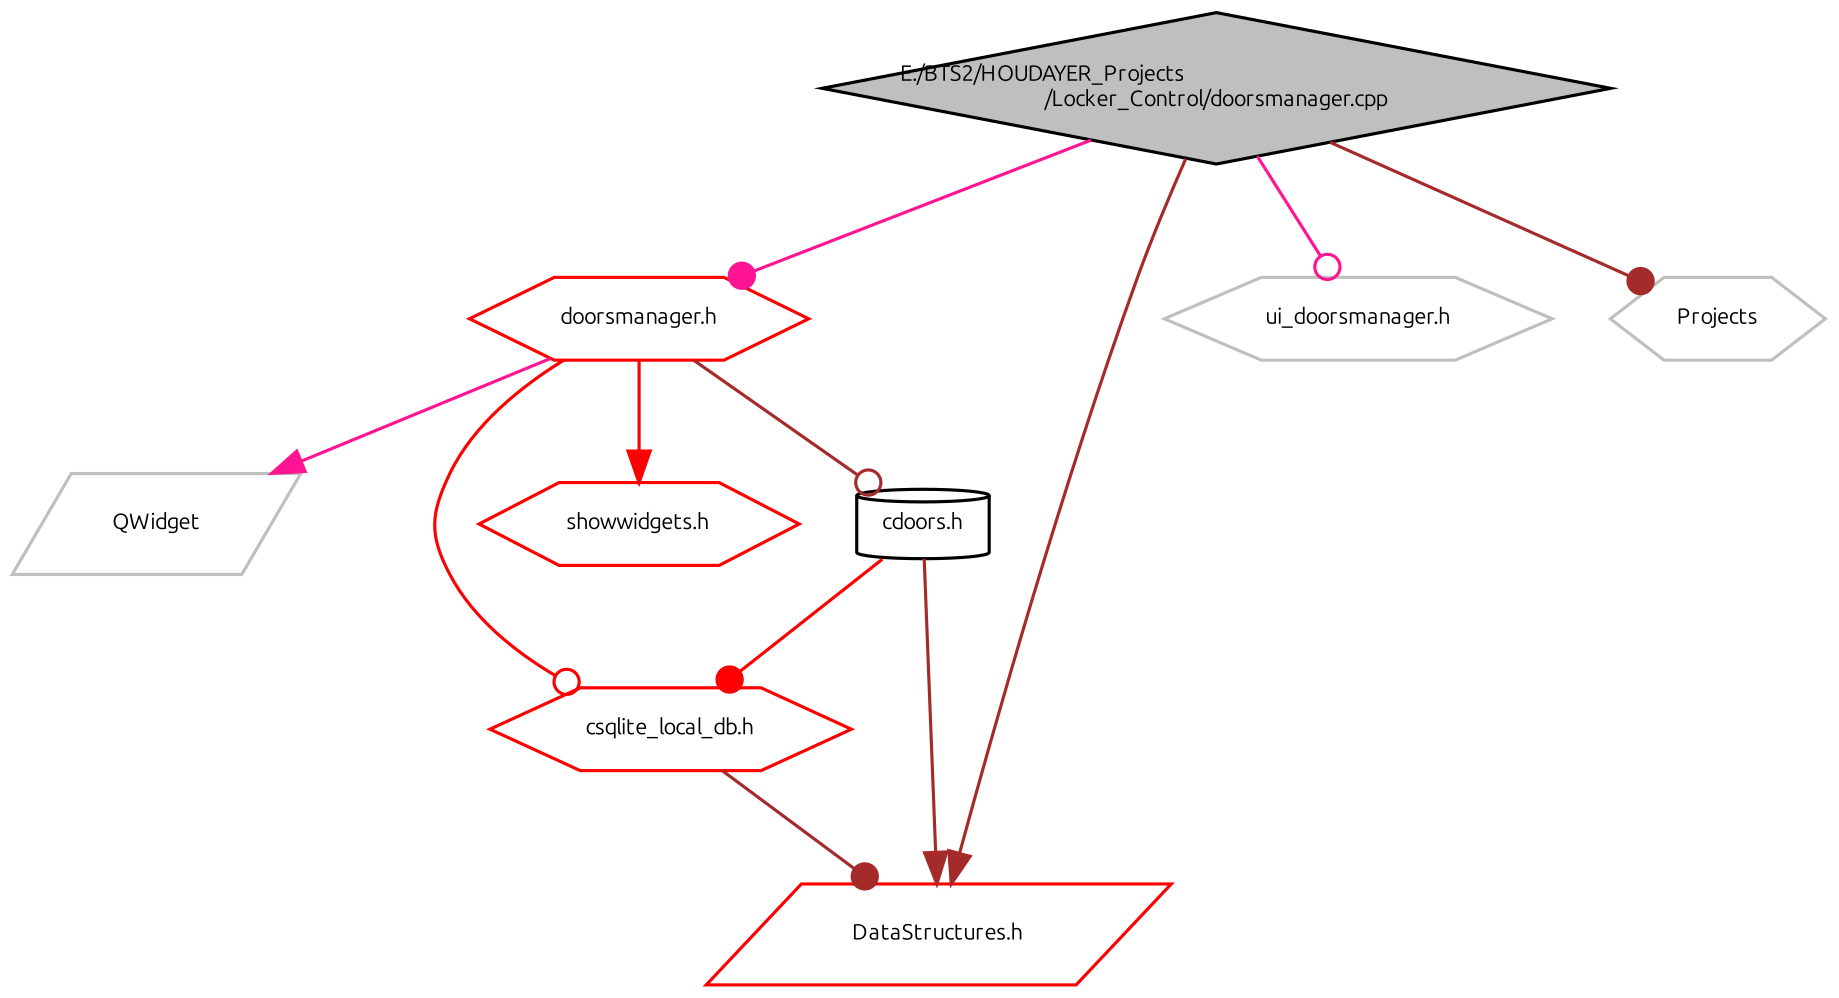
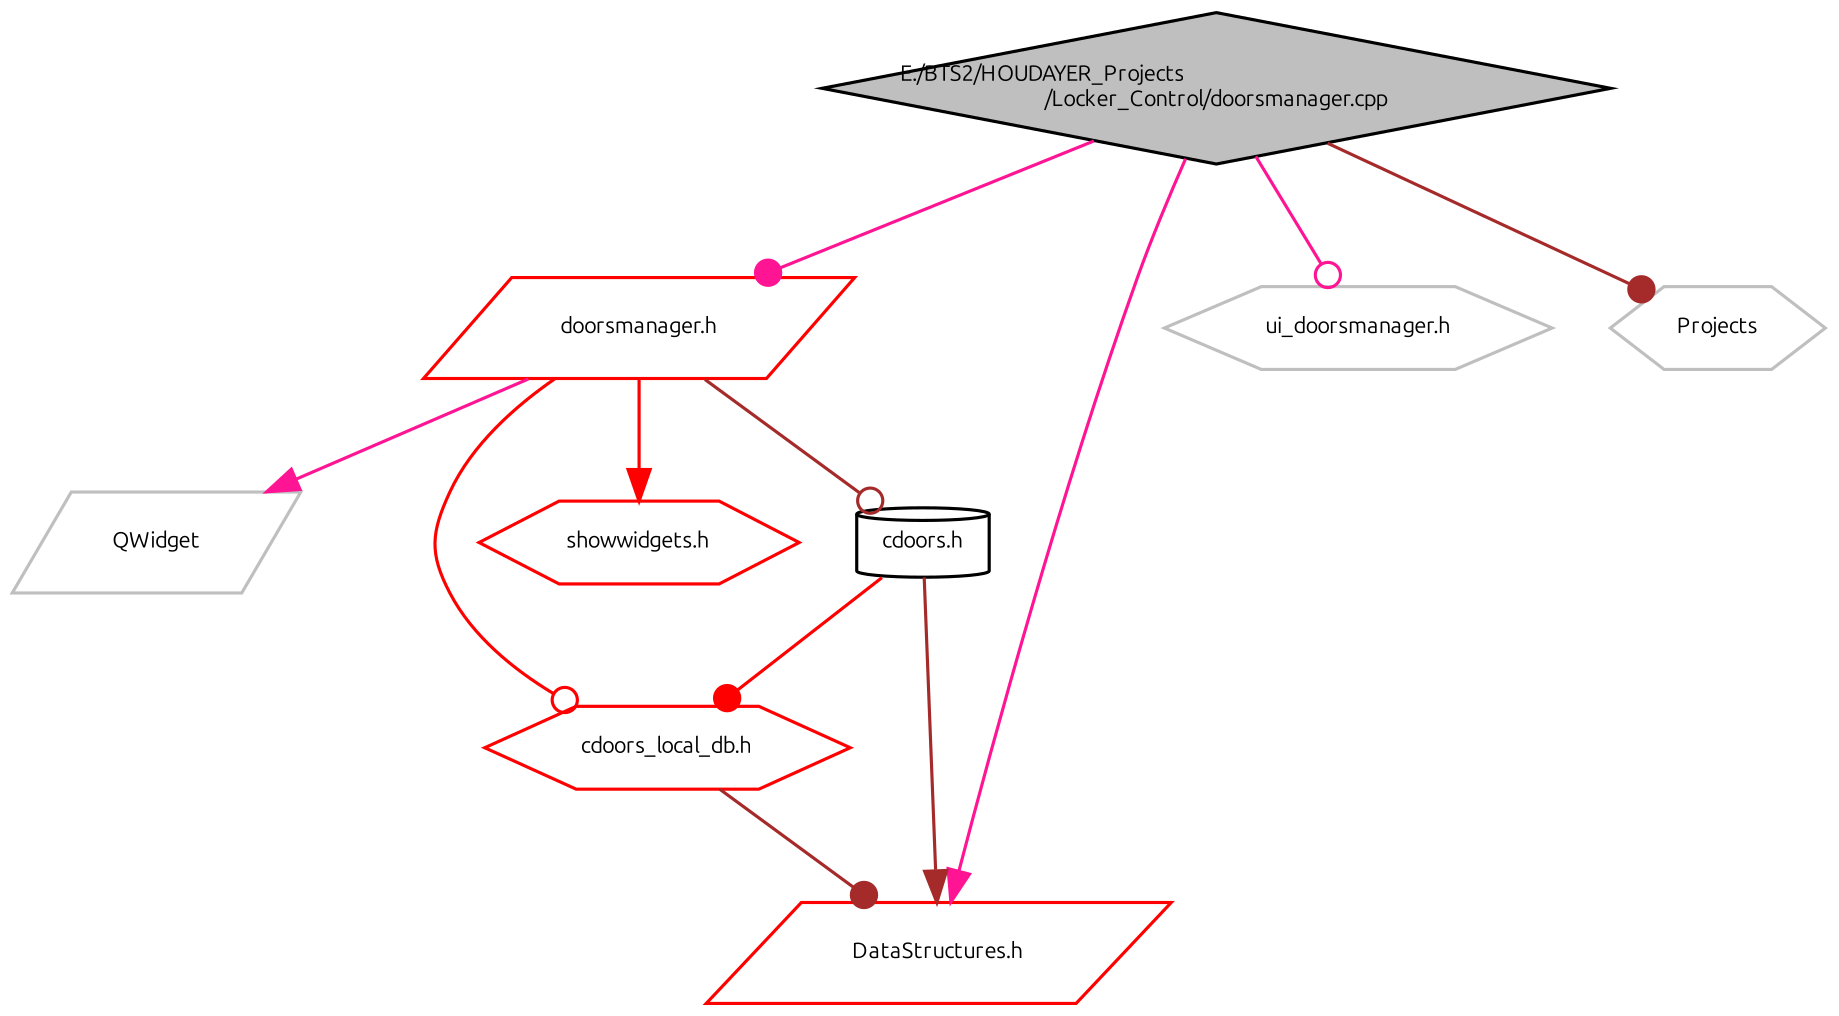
  digraph {
    fontname=Ubuntu
    node [color=red fontname=Ubuntu fontsize=7 shape=hexagon]
    edge [arrowhead=dot color=brown fontname=Ubuntu fontsize=7 labelfontname=Helvetica labelfontsize=7 style=solid]
    n1 [color=black fillcolor=grey75 fontcolor=black height=0.2 label="E:/BTS2/HOUDAYER_Projects\l/Locker_Control/doorsmanager.cpp" shape=diamond style=filled width=0.4]
-   n2 [height=0.2 label="doorsmanager.h" width=0.4]
+   n2 [height=0.2 label="doorsmanager.h" shape=parallelogram width=0.4]
    n3 [height=0.2 label="DataStructures.h" shape=parallelogram width=0.4]
    n4 [color=grey75 height=0.2 label="ui_doorsmanager.h" width=0.4]
    n5 [color=grey75 height=0.2 label=Projects width=0.4]
    n6 [color=grey75 height=0.2 label=QWidget shape=parallelogram width=0.4]
-   n7 [height=0.2 label="csqlite_local_db.h" width=0.4]
+   n7 [height=0.2 label="cdoors_local_db.h" width=0.4]
    n8 [height=0.2 label="showwidgets.h" width=0.4]
    n9 [color=black height=0.2 label="cdoors.h" shape=cylinder width=0.4]
    n1 -> n2 [color=deeppink]
-   n1 -> n3 [arrowhead=normal]
+   n1 -> n3 [arrowhead=normal color=deeppink]
    n1 -> n4 [arrowhead=odot color=deeppink]
    n1 -> n5
    n2 -> n6 [arrowhead=normal color=deeppink]
    n2 -> n7 [arrowhead=odot color=red]
    n2 -> n8 [arrowhead=normal color=red]
    n2 -> n9 [arrowhead=odot]
    n7 -> n3
    n9 -> n3 [arrowhead=normal]
    n9 -> n7 [color=red]
  }
